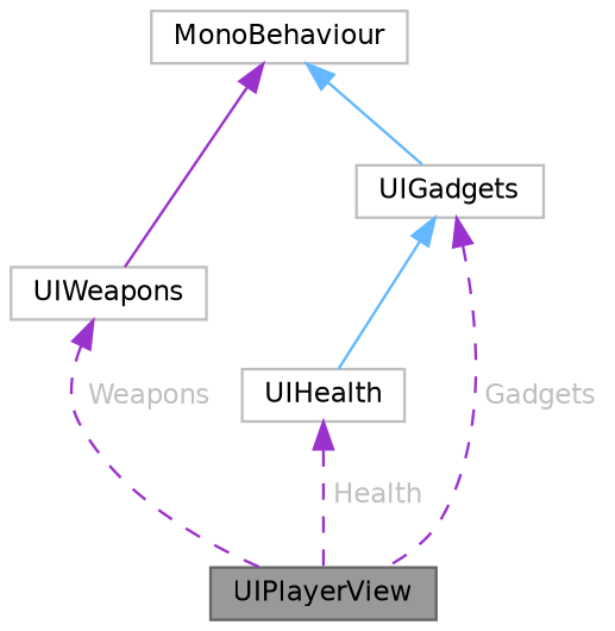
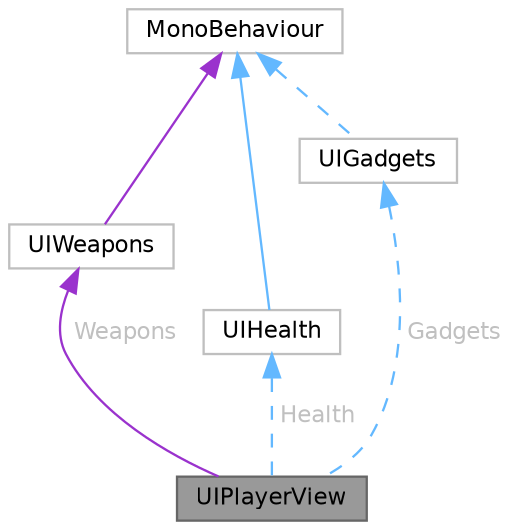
  digraph {
    node [color=grey75 fillcolor=white fontname=Helvetica fontsize=10 shape=box style=filled]
    edge [color=darkorchid3 dir=back fontname=Helvetica fontsize=10 labelfontname=Helvetica labelfontsize=10 style=solid]
    n1 [color=gray40 fillcolor=grey60 fontcolor=black height=0.2 label=UIPlayerView width=0.4]
    n2 [height=0.2 label=MonoBehaviour width=0.4]
    n3 [height=0.2 label=UIHealth width=0.4]
    n4 [height=0.2 label=UIWeapons width=0.4]
    n5 [height=0.2 label=UIGadgets width=0.4]
-   n5 -> n3 [color=steelblue1]
+   n2 -> n3 [color=steelblue1]
    n2 -> n4
-   n2 -> n5 [color=steelblue1]
-   n3 -> n1 [fontcolor=grey label=<<TABLE CELLBORDER="0" BORDER="0"><TR><TD VALIGN="top" ALIGN="LEFT" CELLPADDING="1" CELLSPACING="0">Health</TD></TR> </TABLE>> style=dashed]
-   n4 -> n1 [fontcolor=grey label=<<TABLE CELLBORDER="0" BORDER="0"><TR><TD VALIGN="top" ALIGN="LEFT" CELLPADDING="1" CELLSPACING="0">Weapons</TD></TR> </TABLE>> style=dashed]
-   n5 -> n1 [fontcolor=grey label=<<TABLE CELLBORDER="0" BORDER="0"><TR><TD VALIGN="top" ALIGN="LEFT" CELLPADDING="1" CELLSPACING="0">Gadgets</TD></TR> </TABLE>> style=dashed]
+   n2 -> n5 [color=steelblue1 style=dashed]
+   n3 -> n1 [color=steelblue1 fontcolor=grey label=<<TABLE CELLBORDER="0" BORDER="0"><TR><TD VALIGN="top" ALIGN="LEFT" CELLPADDING="1" CELLSPACING="0">Health</TD></TR> </TABLE>> style=dashed]
+   n4 -> n1 [fontcolor=grey label=<<TABLE CELLBORDER="0" BORDER="0"><TR><TD VALIGN="top" ALIGN="LEFT" CELLPADDING="1" CELLSPACING="0">Weapons</TD></TR> </TABLE>>]
+   n5 -> n1 [color=steelblue1 fontcolor=grey label=<<TABLE CELLBORDER="0" BORDER="0"><TR><TD VALIGN="top" ALIGN="LEFT" CELLPADDING="1" CELLSPACING="0">Gadgets</TD></TR> </TABLE>> style=dashed]
  }
